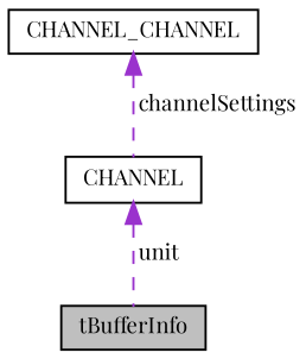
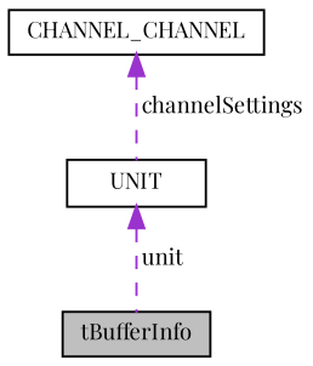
  digraph {
    fontname="Playfair Display"
    node [color=black fillcolor=white fontname="Playfair Display" fontsize=10 shape=record style=filled]
    edge [color=darkorchid3 dir=back fontname="Playfair Display" fontsize=10 labelfontname=Helvetica labelfontsize=10 style=dashed]
    n1 [fillcolor=grey75 fontcolor=black height=0.2 label=tBufferInfo width=0.4]
-   n2 [height=0.2 label=CHANNEL width=0.4]
+   n2 [height=0.2 label=UNIT width=0.4]
    n3 [height=0.2 label=CHANNEL_CHANNEL width=0.4]
    n2 -> n1 [label=" unit"]
    n3 -> n2 [label=" channelSettings"]
  }
